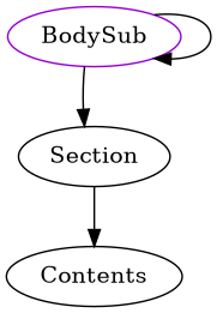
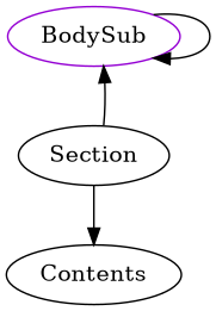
  digraph {
    n1 [color=darkviolet label=BodySub shape=oval]
    Section
    Contents
    n1 -> n1
-   n1 -> Section
+   Section -> n1
    Section -> Contents
  }
